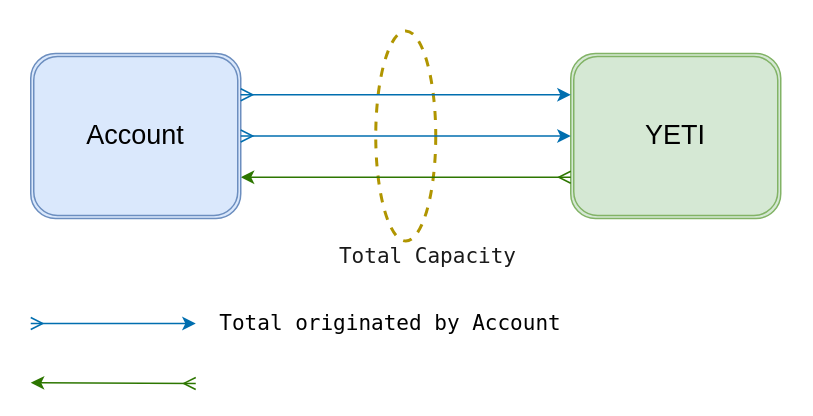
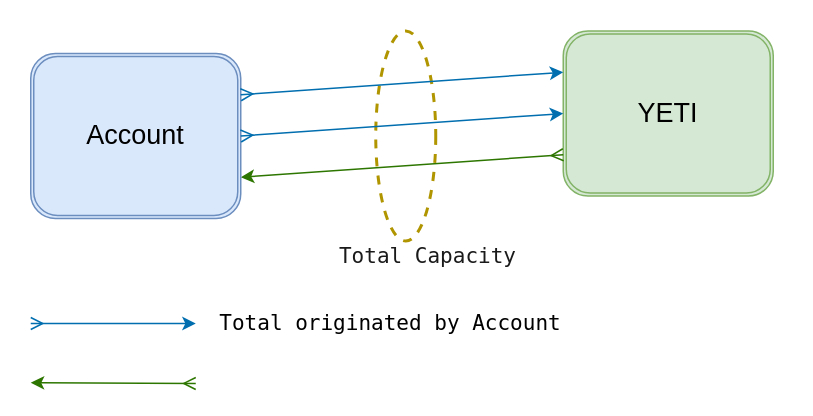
  <mxCell id="0" />
  <mxCell id="1" parent="0" />
  <mxCell id="2" value="" style="ellipse;whiteSpace=wrap;html=1;rounded=1;shadow=0;glass=0;dashed=1;comic=0;fillColor=none;strokeColor=#B09500;fontColor=#ffffff;strokeWidth=2;" vertex="1" parent="1"><mxGeometry x="250" y="20" width="40" height="140" as="geometry" /></mxCell>
- <mxCell id="3" value="&lt;font style=&quot;font-size: 18px&quot;&gt;YETI&lt;/font&gt;" style="shape=ext;double=1;rounded=1;whiteSpace=wrap;html=1;aspect=fixed;shadow=0;comic=0;glass=0;fillColor=#d5e8d4;strokeColor=#82b366;" vertex="1" parent="1"><mxGeometry x="380" y="35" width="140" height="110" as="geometry" /></mxCell>
+ <mxCell id="3" value="&lt;font style=&quot;font-size: 18px&quot;&gt;YETI&lt;/font&gt;" style="shape=ext;double=1;rounded=1;whiteSpace=wrap;html=1;aspect=fixed;shadow=0;comic=0;glass=0;fillColor=#d5e8d4;strokeColor=#82b366;" vertex="1" parent="1"><mxGeometry x="375" y="20" width="140" height="110" as="geometry" /></mxCell>
  <mxCell id="4" style="orthogonalLoop=1;jettySize=auto;html=1;exitX=0;exitY=0.75;exitDx=0;exitDy=0;entryX=1;entryY=0.75;entryDx=0;entryDy=0;fillColor=#60a917;strokeColor=#2D7600;rounded=0;jumpStyle=arc;startArrow=ERmany;startFill=0;shadow=0;strokeWidth=1;" edge="1" parent="1" source="3" target="5"><mxGeometry relative="1" as="geometry" /></mxCell>
  <mxCell id="5" value="&lt;font style=&quot;font-size: 18px&quot;&gt;Account&lt;/font&gt;" style="shape=ext;double=1;rounded=1;whiteSpace=wrap;html=1;fillColor=#dae8fc;strokeColor=#6c8ebf;" vertex="1" parent="1"><mxGeometry x="20" y="35" width="140" height="110" as="geometry" /></mxCell>
  <mxCell id="6" value="" style="endArrow=classic;html=1;exitX=1;exitY=0.25;exitDx=0;exitDy=0;entryX=0;entryY=0.25;entryDx=0;entryDy=0;fillColor=#1ba1e2;strokeColor=#006EAF;startArrow=ERmany;startFill=0;" edge="1" parent="1" source="5" target="3"><mxGeometry width="50" height="50" relative="1" as="geometry"><mxPoint x="270" y="65" as="sourcePoint" /><mxPoint x="90" y="135" as="targetPoint" /></mxGeometry></mxCell>
  <mxCell id="7" value="" style="endArrow=classic;html=1;exitX=1;exitY=0.5;exitDx=0;exitDy=0;entryX=0;entryY=0.5;entryDx=0;entryDy=0;fillColor=#1ba1e2;strokeColor=#006EAF;startArrow=ERmany;startFill=0;" edge="1" parent="1" source="5" target="3"><mxGeometry width="50" height="50" relative="1" as="geometry"><mxPoint x="40" y="185" as="sourcePoint" /><mxPoint x="90" y="135" as="targetPoint" /></mxGeometry></mxCell>
  <mxCell id="8" value="&lt;pre&gt;&lt;font style=&quot;font-size: 14px&quot; color=&quot;#1a1a1a&quot;&gt;Total Capacity&lt;/font&gt;&lt;/pre&gt;" style="text;html=1;strokeColor=none;fillColor=none;align=center;verticalAlign=middle;whiteSpace=wrap;rounded=0;shadow=0;glass=0;dashed=1;comic=0;fontColor=#ffffff;" vertex="1" parent="1"><mxGeometry x="220" y="165" width="130" height="10" as="geometry" /></mxCell>
  <mxCell id="9" value="" style="endArrow=classic;html=1;entryX=0;entryY=0.25;entryDx=0;entryDy=0;fillColor=#1ba1e2;strokeColor=#006EAF;startArrow=ERmany;startFill=0;" edge="1" parent="1"><mxGeometry width="50" height="50" relative="1" as="geometry"><mxPoint x="20" y="215" as="sourcePoint" /><mxPoint x="130" y="215" as="targetPoint" /></mxGeometry></mxCell>
  <mxCell id="10" value="&lt;pre&gt;&lt;font style=&quot;font-size: 14px&quot;&gt;Total originated by Account&lt;/font&gt;&lt;/pre&gt;" style="text;html=1;strokeColor=none;fillColor=none;align=center;verticalAlign=middle;whiteSpace=wrap;rounded=0;shadow=0;glass=0;dashed=1;comic=0;" vertex="1" parent="1"><mxGeometry x="130" y="205" width="260" height="20" as="geometry" /></mxCell>
  <mxCell id="11" style="orthogonalLoop=1;jettySize=auto;html=1;entryX=1;entryY=0.75;entryDx=0;entryDy=0;fillColor=#60a917;strokeColor=#2D7600;rounded=0;jumpStyle=arc;startArrow=ERmany;startFill=0;shadow=0;strokeWidth=1;" edge="1" parent="1"><mxGeometry relative="1" as="geometry"><mxPoint x="130" y="255" as="sourcePoint" /><mxPoint x="20" y="254.5" as="targetPoint" /></mxGeometry></mxCell>
